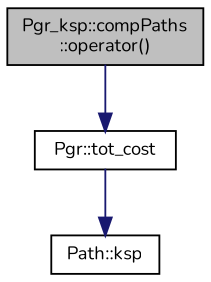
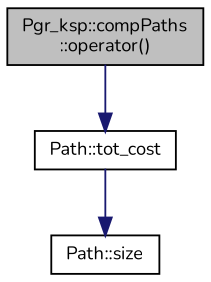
  digraph {
    fontname=Nunito
    rankdir=TB
    node [color=black fillcolor=white fontname=Nunito fontsize=10 shape=record style=filled]
    edge [color=midnightblue fontname=Nunito fontsize=10 labelfontname=Helvetica labelfontsize=10 style=solid]
    n1 [fillcolor=grey75 fontcolor=black height=0.2 label="Pgr_ksp::compPaths\l::operator()" width=0.4]
-   n2 [height=0.2 label="Pgr::tot_cost" width=0.4]
-   n3 [height=0.2 label="Path::ksp" width=0.4]
+   n2 [height=0.2 label="Path::tot_cost" width=0.4]
+   n3 [height=0.2 label="Path::size" width=0.4]
    n1 -> n2
    n2 -> n3
  }
